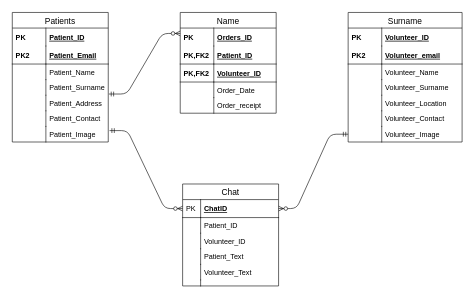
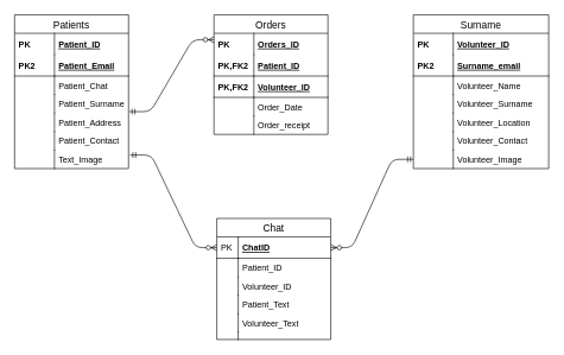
  <mxCell id="0" />
  <mxCell id="1" parent="0" />
  <mxCell id="2" value="Patients" style="swimlane;fontStyle=0;childLayout=stackLayout;horizontal=1;startSize=26;horizontalStack=0;resizeParent=1;resizeParentMax=0;resizeLast=0;collapsible=1;marginBottom=0;align=center;fontSize=14;" parent="1" vertex="1"><mxGeometry x="20" y="20" width="160" height="216" as="geometry" /></mxCell>
  <mxCell id="3" value="Patient_ID" style="shape=partialRectangle;top=0;left=0;right=0;bottom=0;align=left;verticalAlign=middle;fillColor=none;spacingLeft=60;spacingRight=4;overflow=hidden;rotatable=0;points=[[0,0.5],[1,0.5]];portConstraint=eastwest;dropTarget=0;fontStyle=5;fontSize=12;" parent="2" vertex="1"><mxGeometry y="26" width="160" height="30" as="geometry" /></mxCell>
  <mxCell id="4" value="PK" style="shape=partialRectangle;fontStyle=1;top=0;left=0;bottom=0;fillColor=none;align=left;verticalAlign=middle;spacingLeft=4;spacingRight=4;overflow=hidden;rotatable=0;points=[];portConstraint=eastwest;part=1;fontSize=12;" parent="3" vertex="1" connectable="0"><mxGeometry width="56" height="30" as="geometry" /></mxCell>
  <mxCell id="5" value="Patient_Email" style="shape=partialRectangle;top=0;left=0;right=0;bottom=1;align=left;verticalAlign=middle;fillColor=none;spacingLeft=60;spacingRight=4;overflow=hidden;rotatable=0;points=[[0,0.5],[1,0.5]];portConstraint=eastwest;dropTarget=0;fontStyle=5;fontSize=12;" parent="2" vertex="1"><mxGeometry y="56" width="160" height="30" as="geometry" /></mxCell>
  <mxCell id="6" value="PK2" style="shape=partialRectangle;fontStyle=1;top=0;left=0;bottom=0;fillColor=none;align=left;verticalAlign=middle;spacingLeft=4;spacingRight=4;overflow=hidden;rotatable=0;points=[];portConstraint=eastwest;part=1;fontSize=12;" parent="5" vertex="1" connectable="0"><mxGeometry width="56" height="30" as="geometry" /></mxCell>
- <mxCell id="7" value="Patient_Name" style="shape=partialRectangle;top=0;left=0;right=0;bottom=0;align=left;verticalAlign=top;fillColor=none;spacingLeft=60;spacingRight=4;overflow=hidden;rotatable=0;points=[[0,0.5],[1,0.5]];portConstraint=eastwest;dropTarget=0;fontSize=12;" parent="2" vertex="1"><mxGeometry y="86" width="160" height="26" as="geometry" /></mxCell>
+ <mxCell id="7" value="Patient_Chat" style="shape=partialRectangle;top=0;left=0;right=0;bottom=0;align=left;verticalAlign=top;fillColor=none;spacingLeft=60;spacingRight=4;overflow=hidden;rotatable=0;points=[[0,0.5],[1,0.5]];portConstraint=eastwest;dropTarget=0;fontSize=12;" parent="2" vertex="1"><mxGeometry y="86" width="160" height="26" as="geometry" /></mxCell>
  <mxCell id="8" value="" style="shape=partialRectangle;top=0;left=0;bottom=0;fillColor=none;align=left;verticalAlign=top;spacingLeft=4;spacingRight=4;overflow=hidden;rotatable=0;points=[];portConstraint=eastwest;part=1;fontSize=12;" parent="7" vertex="1" connectable="0"><mxGeometry width="56" height="26" as="geometry" /></mxCell>
  <mxCell id="9" value="Patient_Surname" style="shape=partialRectangle;top=0;left=0;right=0;bottom=0;align=left;verticalAlign=top;fillColor=none;spacingLeft=60;spacingRight=4;overflow=hidden;rotatable=0;points=[[0,0.5],[1,0.5]];portConstraint=eastwest;dropTarget=0;fontSize=12;" parent="2" vertex="1"><mxGeometry y="112" width="160" height="26" as="geometry" /></mxCell>
  <mxCell id="10" value="" style="shape=partialRectangle;top=0;left=0;bottom=0;fillColor=none;align=left;verticalAlign=top;spacingLeft=4;spacingRight=4;overflow=hidden;rotatable=0;points=[];portConstraint=eastwest;part=1;fontSize=12;" parent="9" vertex="1" connectable="0"><mxGeometry width="56" height="26" as="geometry" /></mxCell>
  <mxCell id="11" value="Patient_Address&#10;" style="shape=partialRectangle;top=0;left=0;right=0;bottom=0;align=left;verticalAlign=top;fillColor=none;spacingLeft=60;spacingRight=4;overflow=hidden;rotatable=0;points=[[0,0.5],[1,0.5]];portConstraint=eastwest;dropTarget=0;fontSize=12;" parent="2" vertex="1"><mxGeometry y="138" width="160" height="26" as="geometry" /></mxCell>
  <mxCell id="12" value="" style="shape=partialRectangle;top=0;left=0;bottom=0;fillColor=none;align=left;verticalAlign=top;spacingLeft=4;spacingRight=4;overflow=hidden;rotatable=0;points=[];portConstraint=eastwest;part=1;fontSize=12;" parent="11" vertex="1" connectable="0"><mxGeometry width="56" height="26" as="geometry" /></mxCell>
  <mxCell id="13" value="Patient_Contact&#10;" style="shape=partialRectangle;top=0;left=0;right=0;bottom=0;align=left;verticalAlign=top;fillColor=none;spacingLeft=60;spacingRight=4;overflow=hidden;rotatable=0;points=[[0,0.5],[1,0.5]];portConstraint=eastwest;dropTarget=0;fontSize=12;" parent="2" vertex="1"><mxGeometry y="164" width="160" height="26" as="geometry" /></mxCell>
  <mxCell id="14" value="" style="shape=partialRectangle;top=0;left=0;bottom=0;fillColor=none;align=left;verticalAlign=top;spacingLeft=4;spacingRight=4;overflow=hidden;rotatable=0;points=[];portConstraint=eastwest;part=1;fontSize=12;" parent="13" vertex="1" connectable="0"><mxGeometry width="56" height="26" as="geometry" /></mxCell>
- <mxCell id="15" value="Patient_Image&#10;" style="shape=partialRectangle;top=0;left=0;right=0;bottom=0;align=left;verticalAlign=top;fillColor=none;spacingLeft=60;spacingRight=4;overflow=hidden;rotatable=0;points=[[0,0.5],[1,0.5]];portConstraint=eastwest;dropTarget=0;fontSize=12;" parent="2" vertex="1"><mxGeometry y="190" width="160" height="26" as="geometry" /></mxCell>
+ <mxCell id="15" value="Text_Image&#10;" style="shape=partialRectangle;top=0;left=0;right=0;bottom=0;align=left;verticalAlign=top;fillColor=none;spacingLeft=60;spacingRight=4;overflow=hidden;rotatable=0;points=[[0,0.5],[1,0.5]];portConstraint=eastwest;dropTarget=0;fontSize=12;" parent="2" vertex="1"><mxGeometry y="190" width="160" height="26" as="geometry" /></mxCell>
  <mxCell id="16" value="" style="shape=partialRectangle;top=0;left=0;bottom=0;fillColor=none;align=left;verticalAlign=top;spacingLeft=4;spacingRight=4;overflow=hidden;rotatable=0;points=[];portConstraint=eastwest;part=1;fontSize=12;" parent="15" vertex="1" connectable="0"><mxGeometry width="56" height="26" as="geometry" /></mxCell>
  <mxCell id="17" value="" style="edgeStyle=entityRelationEdgeStyle;fontSize=12;html=1;endArrow=ERzeroToMany;startArrow=ERmandOne;exitX=1.006;exitY=-0.077;exitDx=0;exitDy=0;exitPerimeter=0;entryX=0;entryY=0.3;entryDx=0;entryDy=0;entryPerimeter=0;" parent="1" source="11" target="19" edge="1"><mxGeometry width="100" height="100" relative="1" as="geometry"><mxPoint x="200" y="156" as="sourcePoint" /><mxPoint x="300" y="56" as="targetPoint" /></mxGeometry></mxCell>
- <mxCell id="18" value="Name" style="swimlane;fontStyle=0;childLayout=stackLayout;horizontal=1;startSize=26;horizontalStack=0;resizeParent=1;resizeParentMax=0;resizeLast=0;collapsible=1;marginBottom=0;align=center;fontSize=14;" parent="1" vertex="1"><mxGeometry x="300" y="20" width="160" height="168" as="geometry" /></mxCell>
+ <mxCell id="18" value="Orders" style="swimlane;fontStyle=0;childLayout=stackLayout;horizontal=1;startSize=26;horizontalStack=0;resizeParent=1;resizeParentMax=0;resizeLast=0;collapsible=1;marginBottom=0;align=center;fontSize=14;" parent="1" vertex="1"><mxGeometry x="300" y="20" width="160" height="168" as="geometry" /></mxCell>
  <mxCell id="19" value="Orders_ID" style="shape=partialRectangle;top=0;left=0;right=0;bottom=0;align=left;verticalAlign=middle;fillColor=none;spacingLeft=60;spacingRight=4;overflow=hidden;rotatable=0;points=[[0,0.5],[1,0.5]];portConstraint=eastwest;dropTarget=0;fontStyle=5;fontSize=12;" parent="18" vertex="1"><mxGeometry y="26" width="160" height="30" as="geometry" /></mxCell>
  <mxCell id="20" value="PK" style="shape=partialRectangle;fontStyle=1;top=0;left=0;bottom=0;fillColor=none;align=left;verticalAlign=middle;spacingLeft=4;spacingRight=4;overflow=hidden;rotatable=0;points=[];portConstraint=eastwest;part=1;fontSize=12;" parent="19" vertex="1" connectable="0"><mxGeometry width="56" height="30" as="geometry" /></mxCell>
  <mxCell id="21" value="Patient_ID" style="shape=partialRectangle;top=0;left=0;right=0;bottom=1;align=left;verticalAlign=middle;fillColor=none;spacingLeft=60;spacingRight=4;overflow=hidden;rotatable=0;points=[[0,0.5],[1,0.5]];portConstraint=eastwest;dropTarget=0;fontStyle=5;fontSize=12;" parent="18" vertex="1"><mxGeometry y="56" width="160" height="30" as="geometry" /></mxCell>
  <mxCell id="22" value="PK,FK2" style="shape=partialRectangle;fontStyle=1;top=0;left=0;bottom=0;fillColor=none;align=left;verticalAlign=middle;spacingLeft=4;spacingRight=4;overflow=hidden;rotatable=0;points=[];portConstraint=eastwest;part=1;fontSize=12;" parent="21" vertex="1" connectable="0"><mxGeometry width="56" height="30" as="geometry" /></mxCell>
  <mxCell id="23" value="Volunteer_ID" style="shape=partialRectangle;top=0;left=0;right=0;bottom=1;align=left;verticalAlign=middle;fillColor=none;spacingLeft=60;spacingRight=4;overflow=hidden;rotatable=0;points=[[0,0.5],[1,0.5]];portConstraint=eastwest;dropTarget=0;fontStyle=5;fontSize=12;" parent="18" vertex="1"><mxGeometry y="86" width="160" height="30" as="geometry" /></mxCell>
  <mxCell id="24" value="PK,FK2" style="shape=partialRectangle;fontStyle=1;top=0;left=0;bottom=0;fillColor=none;align=left;verticalAlign=middle;spacingLeft=4;spacingRight=4;overflow=hidden;rotatable=0;points=[];portConstraint=eastwest;part=1;fontSize=12;" parent="23" vertex="1" connectable="0"><mxGeometry width="56" height="30" as="geometry" /></mxCell>
  <mxCell id="25" value="Order_Date" style="shape=partialRectangle;top=0;left=0;right=0;bottom=0;align=left;verticalAlign=top;fillColor=none;spacingLeft=60;spacingRight=4;overflow=hidden;rotatable=0;points=[[0,0.5],[1,0.5]];portConstraint=eastwest;dropTarget=0;fontSize=12;" parent="18" vertex="1"><mxGeometry y="116" width="160" height="26" as="geometry" /></mxCell>
  <mxCell id="26" value="" style="shape=partialRectangle;top=0;left=0;bottom=0;fillColor=none;align=left;verticalAlign=top;spacingLeft=4;spacingRight=4;overflow=hidden;rotatable=0;points=[];portConstraint=eastwest;part=1;fontSize=12;" parent="25" vertex="1" connectable="0"><mxGeometry width="56" height="26" as="geometry" /></mxCell>
  <mxCell id="27" value="Order_receipt" style="shape=partialRectangle;top=0;left=0;right=0;bottom=0;align=left;verticalAlign=top;fillColor=none;spacingLeft=60;spacingRight=4;overflow=hidden;rotatable=0;points=[[0,0.5],[1,0.5]];portConstraint=eastwest;dropTarget=0;fontSize=12;" parent="18" vertex="1"><mxGeometry y="142" width="160" height="26" as="geometry" /></mxCell>
  <mxCell id="28" value="" style="shape=partialRectangle;top=0;left=0;bottom=0;fillColor=none;align=left;verticalAlign=top;spacingLeft=4;spacingRight=4;overflow=hidden;rotatable=0;points=[];portConstraint=eastwest;part=1;fontSize=12;" parent="27" vertex="1" connectable="0"><mxGeometry width="56" height="26" as="geometry" /></mxCell>
  <mxCell id="29" value="Surname" style="swimlane;fontStyle=0;childLayout=stackLayout;horizontal=1;startSize=26;horizontalStack=0;resizeParent=1;resizeParentMax=0;resizeLast=0;collapsible=1;marginBottom=0;align=center;fontSize=14;" parent="1" vertex="1"><mxGeometry x="580" y="20" width="190" height="216" as="geometry" /></mxCell>
  <mxCell id="30" value="Volunteer_ID" style="shape=partialRectangle;top=0;left=0;right=0;bottom=0;align=left;verticalAlign=middle;fillColor=none;spacingLeft=60;spacingRight=4;overflow=hidden;rotatable=0;points=[[0,0.5],[1,0.5]];portConstraint=eastwest;dropTarget=0;fontStyle=5;fontSize=12;" parent="29" vertex="1"><mxGeometry y="26" width="190" height="30" as="geometry" /></mxCell>
  <mxCell id="31" value="PK" style="shape=partialRectangle;fontStyle=1;top=0;left=0;bottom=0;fillColor=none;align=left;verticalAlign=middle;spacingLeft=4;spacingRight=4;overflow=hidden;rotatable=0;points=[];portConstraint=eastwest;part=1;fontSize=12;" parent="30" vertex="1" connectable="0"><mxGeometry width="56" height="30" as="geometry" /></mxCell>
- <mxCell id="32" value="Volunteer_email" style="shape=partialRectangle;top=0;left=0;right=0;bottom=1;align=left;verticalAlign=middle;fillColor=none;spacingLeft=60;spacingRight=4;overflow=hidden;rotatable=0;points=[[0,0.5],[1,0.5]];portConstraint=eastwest;dropTarget=0;fontStyle=5;fontSize=12;" parent="29" vertex="1"><mxGeometry y="56" width="190" height="30" as="geometry" /></mxCell>
+ <mxCell id="32" value="Surname_email" style="shape=partialRectangle;top=0;left=0;right=0;bottom=1;align=left;verticalAlign=middle;fillColor=none;spacingLeft=60;spacingRight=4;overflow=hidden;rotatable=0;points=[[0,0.5],[1,0.5]];portConstraint=eastwest;dropTarget=0;fontStyle=5;fontSize=12;" parent="29" vertex="1"><mxGeometry y="56" width="190" height="30" as="geometry" /></mxCell>
  <mxCell id="33" value="PK2" style="shape=partialRectangle;fontStyle=1;top=0;left=0;bottom=0;fillColor=none;align=left;verticalAlign=middle;spacingLeft=4;spacingRight=4;overflow=hidden;rotatable=0;points=[];portConstraint=eastwest;part=1;fontSize=12;" parent="32" vertex="1" connectable="0"><mxGeometry width="56" height="30" as="geometry" /></mxCell>
  <mxCell id="34" value="Volunteer_Name" style="shape=partialRectangle;top=0;left=0;right=0;bottom=0;align=left;verticalAlign=top;fillColor=none;spacingLeft=60;spacingRight=4;overflow=hidden;rotatable=0;points=[[0,0.5],[1,0.5]];portConstraint=eastwest;dropTarget=0;fontSize=12;" parent="29" vertex="1"><mxGeometry y="86" width="190" height="26" as="geometry" /></mxCell>
  <mxCell id="35" value="" style="shape=partialRectangle;top=0;left=0;bottom=0;fillColor=none;align=left;verticalAlign=top;spacingLeft=4;spacingRight=4;overflow=hidden;rotatable=0;points=[];portConstraint=eastwest;part=1;fontSize=12;" parent="34" vertex="1" connectable="0"><mxGeometry width="56" height="26" as="geometry" /></mxCell>
  <mxCell id="36" value="Volunteer_Surname" style="shape=partialRectangle;top=0;left=0;right=0;bottom=0;align=left;verticalAlign=top;fillColor=none;spacingLeft=60;spacingRight=4;overflow=hidden;rotatable=0;points=[[0,0.5],[1,0.5]];portConstraint=eastwest;dropTarget=0;fontSize=12;" parent="29" vertex="1"><mxGeometry y="112" width="190" height="26" as="geometry" /></mxCell>
  <mxCell id="37" value="" style="shape=partialRectangle;top=0;left=0;bottom=0;fillColor=none;align=left;verticalAlign=top;spacingLeft=4;spacingRight=4;overflow=hidden;rotatable=0;points=[];portConstraint=eastwest;part=1;fontSize=12;" parent="36" vertex="1" connectable="0"><mxGeometry width="56" height="26" as="geometry" /></mxCell>
  <mxCell id="38" value="Volunteer_Location" style="shape=partialRectangle;top=0;left=0;right=0;bottom=0;align=left;verticalAlign=top;fillColor=none;spacingLeft=60;spacingRight=4;overflow=hidden;rotatable=0;points=[[0,0.5],[1,0.5]];portConstraint=eastwest;dropTarget=0;fontSize=12;" parent="29" vertex="1"><mxGeometry y="138" width="190" height="26" as="geometry" /></mxCell>
  <mxCell id="39" value="" style="shape=partialRectangle;top=0;left=0;bottom=0;fillColor=none;align=left;verticalAlign=top;spacingLeft=4;spacingRight=4;overflow=hidden;rotatable=0;points=[];portConstraint=eastwest;part=1;fontSize=12;" parent="38" vertex="1" connectable="0"><mxGeometry width="56" height="26" as="geometry" /></mxCell>
  <mxCell id="40" value="Volunteer_Contact" style="shape=partialRectangle;top=0;left=0;right=0;bottom=0;align=left;verticalAlign=top;fillColor=none;spacingLeft=60;spacingRight=4;overflow=hidden;rotatable=0;points=[[0,0.5],[1,0.5]];portConstraint=eastwest;dropTarget=0;fontSize=12;" parent="29" vertex="1"><mxGeometry y="164" width="190" height="26" as="geometry" /></mxCell>
  <mxCell id="41" value="" style="shape=partialRectangle;top=0;left=0;bottom=0;fillColor=none;align=left;verticalAlign=top;spacingLeft=4;spacingRight=4;overflow=hidden;rotatable=0;points=[];portConstraint=eastwest;part=1;fontSize=12;" parent="40" vertex="1" connectable="0"><mxGeometry width="56" height="26" as="geometry" /></mxCell>
  <mxCell id="42" value="Volunteer_Image" style="shape=partialRectangle;top=0;left=0;right=0;bottom=0;align=left;verticalAlign=top;fillColor=none;spacingLeft=60;spacingRight=4;overflow=hidden;rotatable=0;points=[[0,0.5],[1,0.5]];portConstraint=eastwest;dropTarget=0;fontSize=12;" parent="29" vertex="1"><mxGeometry y="190" width="190" height="26" as="geometry" /></mxCell>
  <mxCell id="43" value="" style="shape=partialRectangle;top=0;left=0;bottom=0;fillColor=none;align=left;verticalAlign=top;spacingLeft=4;spacingRight=4;overflow=hidden;rotatable=0;points=[];portConstraint=eastwest;part=1;fontSize=12;" parent="42" vertex="1" connectable="0"><mxGeometry width="56" height="26" as="geometry" /></mxCell>
  <mxCell id="44" value="" style="edgeStyle=entityRelationEdgeStyle;fontSize=12;html=1;endArrow=ERzeroToMany;startArrow=ERmandOne;exitX=1.013;exitY=0.269;exitDx=0;exitDy=0;exitPerimeter=0;entryX=0;entryY=0.5;entryDx=0;entryDy=0;" edge="1" parent="1" source="15" target="47"><mxGeometry width="100" height="100" relative="1" as="geometry"><mxPoint x="190" y="431" as="sourcePoint" /><mxPoint x="290" y="331" as="targetPoint" /></mxGeometry></mxCell>
  <mxCell id="45" value="" style="edgeStyle=entityRelationEdgeStyle;fontSize=12;html=1;endArrow=ERzeroToMany;startArrow=ERmandOne;" edge="1" parent="1" source="42" target="47"><mxGeometry width="100" height="100" relative="1" as="geometry"><mxPoint x="600" y="286" as="sourcePoint" /><mxPoint x="500" y="386" as="targetPoint" /></mxGeometry></mxCell>
  <mxCell id="46" value="Chat" style="swimlane;fontStyle=0;childLayout=stackLayout;horizontal=1;startSize=26;horizontalStack=0;resizeParent=1;resizeParentMax=0;resizeLast=0;collapsible=1;marginBottom=0;align=center;fontSize=14;" vertex="1" parent="1"><mxGeometry x="304" y="306" width="160" height="170" as="geometry" /></mxCell>
  <mxCell id="47" value="ChatID" style="shape=partialRectangle;top=0;left=0;right=0;bottom=1;align=left;verticalAlign=middle;fillColor=none;spacingLeft=34;spacingRight=4;overflow=hidden;rotatable=0;points=[[0,0.5],[1,0.5]];portConstraint=eastwest;dropTarget=0;fontStyle=5;fontSize=12;" vertex="1" parent="46"><mxGeometry y="26" width="160" height="30" as="geometry" /></mxCell>
  <mxCell id="48" value="PK" style="shape=partialRectangle;top=0;left=0;bottom=0;fillColor=none;align=left;verticalAlign=middle;spacingLeft=4;spacingRight=4;overflow=hidden;rotatable=0;points=[];portConstraint=eastwest;part=1;fontSize=12;" vertex="1" connectable="0" parent="47"><mxGeometry width="30" height="30" as="geometry" /></mxCell>
  <mxCell id="49" value="Patient_ID" style="shape=partialRectangle;top=0;left=0;right=0;bottom=0;align=left;verticalAlign=top;fillColor=none;spacingLeft=34;spacingRight=4;overflow=hidden;rotatable=0;points=[[0,0.5],[1,0.5]];portConstraint=eastwest;dropTarget=0;fontSize=12;" vertex="1" parent="46"><mxGeometry y="56" width="160" height="26" as="geometry" /></mxCell>
  <mxCell id="50" value="" style="shape=partialRectangle;top=0;left=0;bottom=0;fillColor=none;align=left;verticalAlign=top;spacingLeft=4;spacingRight=4;overflow=hidden;rotatable=0;points=[];portConstraint=eastwest;part=1;fontSize=12;" vertex="1" connectable="0" parent="49"><mxGeometry width="30" height="26" as="geometry" /></mxCell>
  <mxCell id="51" value="Volunteer_ID" style="shape=partialRectangle;top=0;left=0;right=0;bottom=0;align=left;verticalAlign=top;fillColor=none;spacingLeft=34;spacingRight=4;overflow=hidden;rotatable=0;points=[[0,0.5],[1,0.5]];portConstraint=eastwest;dropTarget=0;fontSize=12;" vertex="1" parent="46"><mxGeometry y="82" width="160" height="26" as="geometry" /></mxCell>
  <mxCell id="52" value="" style="shape=partialRectangle;top=0;left=0;bottom=0;fillColor=none;align=left;verticalAlign=top;spacingLeft=4;spacingRight=4;overflow=hidden;rotatable=0;points=[];portConstraint=eastwest;part=1;fontSize=12;" vertex="1" connectable="0" parent="51"><mxGeometry width="30" height="26" as="geometry" /></mxCell>
  <mxCell id="53" value="Patient_Text" style="shape=partialRectangle;top=0;left=0;right=0;bottom=0;align=left;verticalAlign=top;fillColor=none;spacingLeft=34;spacingRight=4;overflow=hidden;rotatable=0;points=[[0,0.5],[1,0.5]];portConstraint=eastwest;dropTarget=0;fontSize=12;" vertex="1" parent="46"><mxGeometry y="108" width="160" height="26" as="geometry" /></mxCell>
  <mxCell id="54" value="" style="shape=partialRectangle;top=0;left=0;bottom=0;fillColor=none;align=left;verticalAlign=top;spacingLeft=4;spacingRight=4;overflow=hidden;rotatable=0;points=[];portConstraint=eastwest;part=1;fontSize=12;" vertex="1" connectable="0" parent="53"><mxGeometry width="30" height="26" as="geometry" /></mxCell>
  <mxCell id="55" value="Volunteer_Text" style="shape=partialRectangle;top=0;left=0;right=0;bottom=0;align=left;verticalAlign=top;fillColor=none;spacingLeft=34;spacingRight=4;overflow=hidden;rotatable=0;points=[[0,0.5],[1,0.5]];portConstraint=eastwest;dropTarget=0;fontSize=12;" vertex="1" parent="46"><mxGeometry y="134" width="160" height="26" as="geometry" /></mxCell>
  <mxCell id="56" value="" style="shape=partialRectangle;top=0;left=0;bottom=0;fillColor=none;align=left;verticalAlign=top;spacingLeft=4;spacingRight=4;overflow=hidden;rotatable=0;points=[];portConstraint=eastwest;part=1;fontSize=12;" vertex="1" connectable="0" parent="55"><mxGeometry width="30" height="26" as="geometry" /></mxCell>
  <mxCell id="57" value="" style="shape=partialRectangle;top=0;left=0;right=0;bottom=0;align=left;verticalAlign=top;fillColor=none;spacingLeft=34;spacingRight=4;overflow=hidden;rotatable=0;points=[[0,0.5],[1,0.5]];portConstraint=eastwest;dropTarget=0;fontSize=12;" vertex="1" parent="46"><mxGeometry y="160" width="160" height="10" as="geometry" /></mxCell>
  <mxCell id="58" value="" style="shape=partialRectangle;top=0;left=0;bottom=0;fillColor=none;align=left;verticalAlign=top;spacingLeft=4;spacingRight=4;overflow=hidden;rotatable=0;points=[];portConstraint=eastwest;part=1;fontSize=12;" vertex="1" connectable="0" parent="57"><mxGeometry width="30" height="10" as="geometry" /></mxCell>
